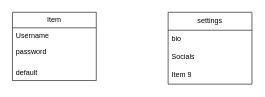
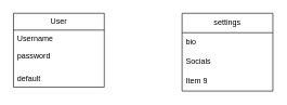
  <mxCell id="0" />
  <mxCell id="1" parent="0" />
- <mxCell id="2" value="Item" style="swimlane;fontStyle=0;childLayout=stackLayout;horizontal=1;startSize=26;fillColor=none;horizontalStack=0;resizeParent=1;resizeParentMax=0;resizeLast=0;collapsible=1;marginBottom=0;whiteSpace=wrap;html=1;" vertex="1" parent="1"><mxGeometry x="20" y="20" width="140" height="114" as="geometry" /></mxCell>
+ <mxCell id="2" value="User" style="swimlane;fontStyle=0;childLayout=stackLayout;horizontal=1;startSize=26;fillColor=none;horizontalStack=0;resizeParent=1;resizeParentMax=0;resizeLast=0;collapsible=1;marginBottom=0;whiteSpace=wrap;html=1;" vertex="1" parent="1"><mxGeometry x="20" y="20" width="140" height="114" as="geometry" /></mxCell>
  <mxCell id="3" value="Username" style="text;strokeColor=none;fillColor=none;align=left;verticalAlign=top;spacingLeft=4;spacingRight=4;overflow=hidden;rotatable=0;points=[[0,0.5],[1,0.5]];portConstraint=eastwest;whiteSpace=wrap;html=1;" vertex="1" parent="2"><mxGeometry y="26" width="140" height="26" as="geometry" /></mxCell>
  <mxCell id="4" value="password" style="text;strokeColor=none;fillColor=none;align=left;verticalAlign=top;spacingLeft=4;spacingRight=4;overflow=hidden;rotatable=0;points=[[0,0.5],[1,0.5]];portConstraint=eastwest;whiteSpace=wrap;html=1;" vertex="1" parent="2"><mxGeometry y="52" width="140" height="36" as="geometry" /></mxCell>
  <mxCell id="5" value="default" style="text;strokeColor=none;fillColor=none;align=left;verticalAlign=top;spacingLeft=4;spacingRight=4;overflow=hidden;rotatable=0;points=[[0,0.5],[1,0.5]];portConstraint=eastwest;whiteSpace=wrap;html=1;" vertex="1" parent="2"><mxGeometry y="88" width="140" height="26" as="geometry" /></mxCell>
  <mxCell id="6" value="settings" style="swimlane;fontStyle=0;childLayout=stackLayout;horizontal=1;startSize=30;horizontalStack=0;resizeParent=1;resizeParentMax=0;resizeLast=0;collapsible=1;marginBottom=0;whiteSpace=wrap;html=1;" vertex="1" parent="1"><mxGeometry x="280" y="20" width="140" height="120" as="geometry" /></mxCell>
  <mxCell id="7" value="bio" style="text;strokeColor=none;fillColor=none;align=left;verticalAlign=middle;spacingLeft=4;spacingRight=4;overflow=hidden;points=[[0,0.5],[1,0.5]];portConstraint=eastwest;rotatable=0;whiteSpace=wrap;html=1;" vertex="1" parent="6"><mxGeometry y="30" width="140" height="30" as="geometry" /></mxCell>
  <mxCell id="8" value="Socials" style="text;strokeColor=none;fillColor=none;align=left;verticalAlign=middle;spacingLeft=4;spacingRight=4;overflow=hidden;points=[[0,0.5],[1,0.5]];portConstraint=eastwest;rotatable=0;whiteSpace=wrap;html=1;" vertex="1" parent="6"><mxGeometry y="60" width="140" height="30" as="geometry" /></mxCell>
  <mxCell id="9" value="Item 9" style="text;strokeColor=none;fillColor=none;align=left;verticalAlign=middle;spacingLeft=4;spacingRight=4;overflow=hidden;points=[[0,0.5],[1,0.5]];portConstraint=eastwest;rotatable=0;whiteSpace=wrap;html=1;" vertex="1" parent="6"><mxGeometry y="90" width="140" height="30" as="geometry" /></mxCell>
